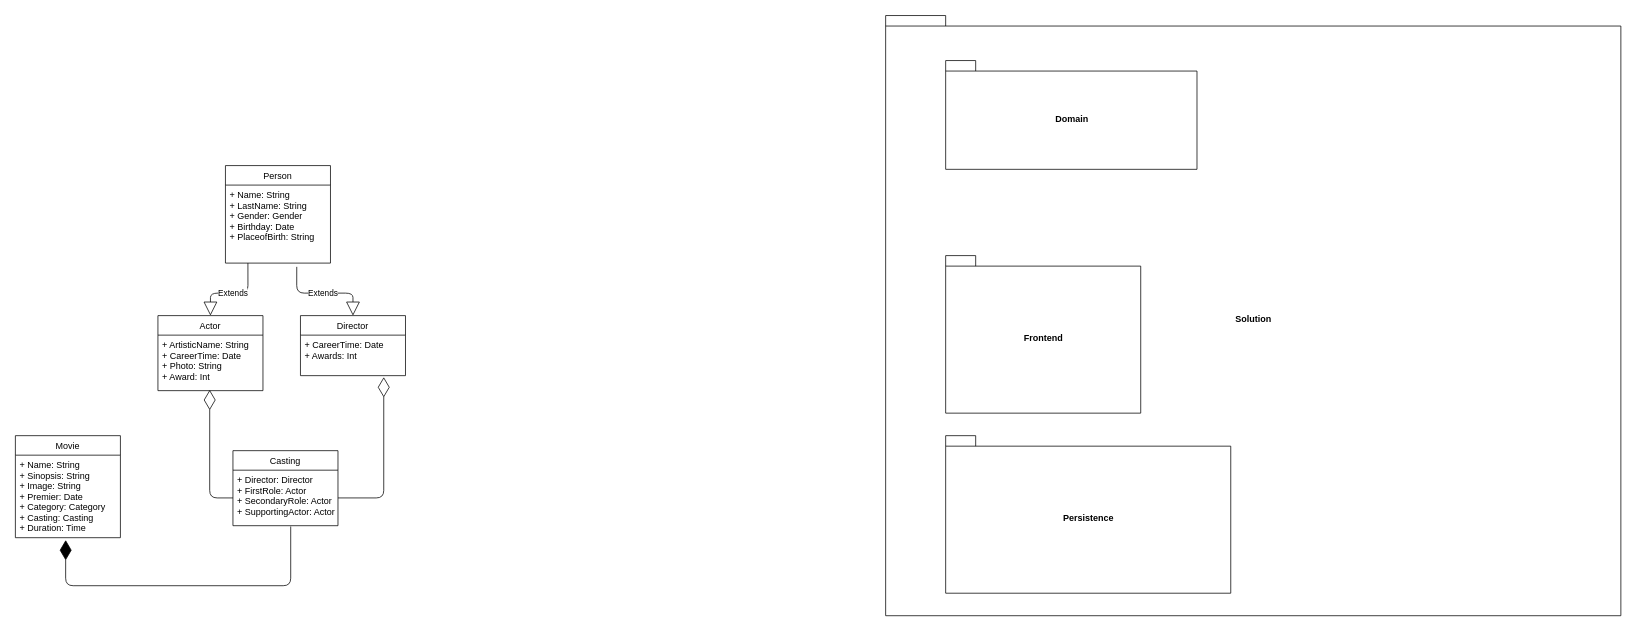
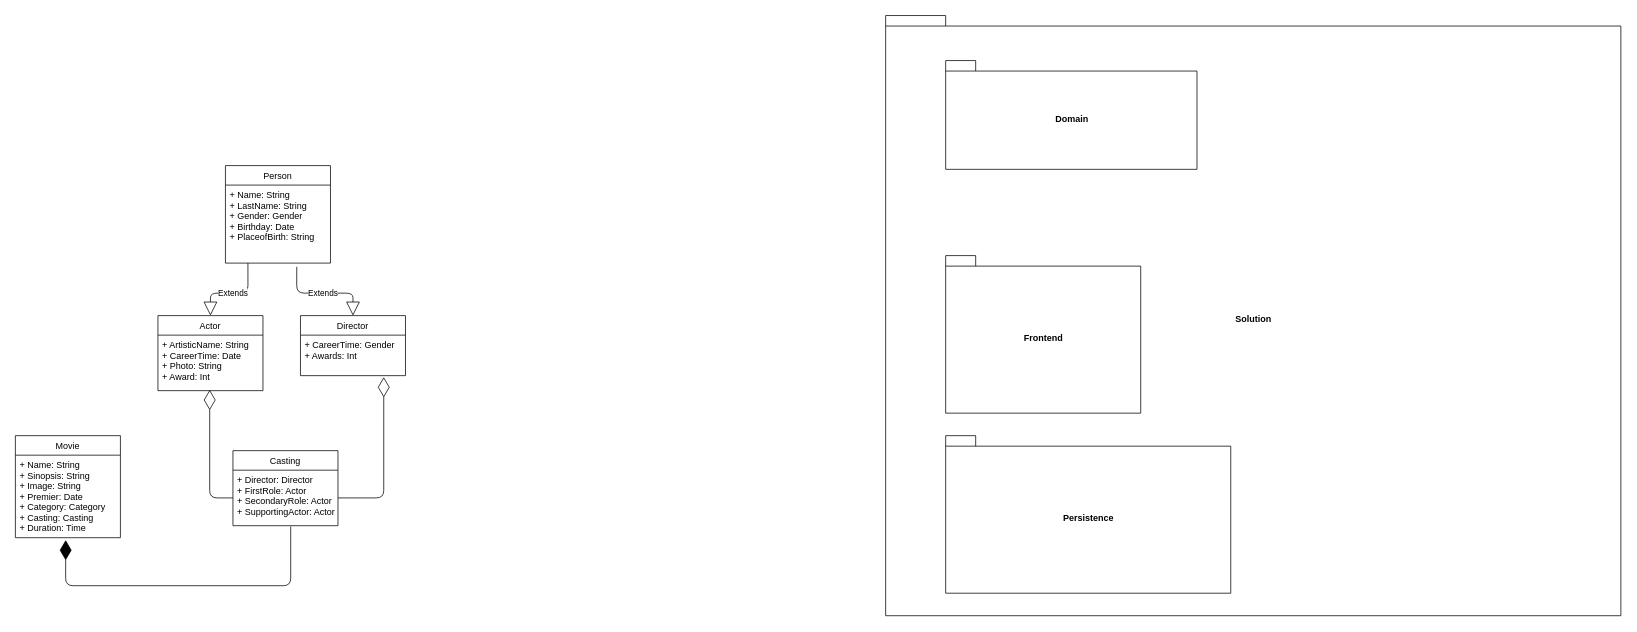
  <mxCell id="0" />
  <mxCell id="1" parent="0" />
  <mxCell id="2" value="Movie" style="swimlane;fontStyle=0;childLayout=stackLayout;horizontal=1;startSize=26;fillColor=none;horizontalStack=0;resizeParent=1;resizeParentMax=0;resizeLast=0;collapsible=1;marginBottom=0;" parent="1" vertex="1"><mxGeometry x="20" y="580" width="140" height="136" as="geometry" /></mxCell>
  <mxCell id="3" value="+ Name: String&#10;+ Sinopsis: String&#10;+ Image: String&#10;+ Premier: Date&#10;+ Category: Category&#10;+ Casting: Casting&#10;+ Duration: Time" style="text;strokeColor=none;fillColor=none;align=left;verticalAlign=top;spacingLeft=4;spacingRight=4;overflow=hidden;rotatable=0;points=[[0,0.5],[1,0.5]];portConstraint=eastwest;" parent="2" vertex="1"><mxGeometry y="26" width="140" height="110" as="geometry" /></mxCell>
  <mxCell id="4" value="Person" style="swimlane;fontStyle=0;childLayout=stackLayout;horizontal=1;startSize=26;fillColor=none;horizontalStack=0;resizeParent=1;resizeParentMax=0;resizeLast=0;collapsible=1;marginBottom=0;" parent="1" vertex="1"><mxGeometry x="300" y="220" width="140" height="130" as="geometry" /></mxCell>
  <mxCell id="5" value="+ Name: String&#10;+ LastName: String&#10;+ Gender: Gender&#10;+ Birthday: Date&#10;+ PlaceofBirth: String" style="text;strokeColor=none;fillColor=none;align=left;verticalAlign=top;spacingLeft=4;spacingRight=4;overflow=hidden;rotatable=0;points=[[0,0.5],[1,0.5]];portConstraint=eastwest;" parent="4" vertex="1"><mxGeometry y="26" width="140" height="104" as="geometry" /></mxCell>
  <mxCell id="6" value="Actor" style="swimlane;fontStyle=0;childLayout=stackLayout;horizontal=1;startSize=26;fillColor=none;horizontalStack=0;resizeParent=1;resizeParentMax=0;resizeLast=0;collapsible=1;marginBottom=0;" parent="1" vertex="1"><mxGeometry x="210" y="420" width="140" height="100" as="geometry" /></mxCell>
  <mxCell id="7" value="+ ArtisticName: String&#10;+ CareerTime: Date&#10;+ Photo: String&#10;+ Award: Int" style="text;strokeColor=none;fillColor=none;align=left;verticalAlign=top;spacingLeft=4;spacingRight=4;overflow=hidden;rotatable=0;points=[[0,0.5],[1,0.5]];portConstraint=eastwest;" parent="6" vertex="1"><mxGeometry y="26" width="140" height="74" as="geometry" /></mxCell>
  <mxCell id="8" value="Director" style="swimlane;fontStyle=0;childLayout=stackLayout;horizontal=1;startSize=26;fillColor=none;horizontalStack=0;resizeParent=1;resizeParentMax=0;resizeLast=0;collapsible=1;marginBottom=0;" parent="1" vertex="1"><mxGeometry x="400" y="420" width="140" height="80" as="geometry" /></mxCell>
- <mxCell id="9" value="+ CareerTime: Date&#10;+ Awards: Int" style="text;strokeColor=none;fillColor=none;align=left;verticalAlign=top;spacingLeft=4;spacingRight=4;overflow=hidden;rotatable=0;points=[[0,0.5],[1,0.5]];portConstraint=eastwest;" parent="8" vertex="1"><mxGeometry y="26" width="140" height="54" as="geometry" /></mxCell>
+ <mxCell id="9" value="+ CareerTime: Gender&#10;+ Awards: Int" style="text;strokeColor=none;fillColor=none;align=left;verticalAlign=top;spacingLeft=4;spacingRight=4;overflow=hidden;rotatable=0;points=[[0,0.5],[1,0.5]];portConstraint=eastwest;" parent="8" vertex="1"><mxGeometry y="26" width="140" height="54" as="geometry" /></mxCell>
  <mxCell id="10" value="Casting" style="swimlane;fontStyle=0;childLayout=stackLayout;horizontal=1;startSize=26;fillColor=none;horizontalStack=0;resizeParent=1;resizeParentMax=0;resizeLast=0;collapsible=1;marginBottom=0;" parent="1" vertex="1"><mxGeometry x="310" y="600" width="140" height="100" as="geometry" /></mxCell>
  <mxCell id="11" value="+ Director: Director&#10;+ FirstRole: Actor&#10;+ SecondaryRole: Actor&#10;+ SupportingActor: Actor" style="text;strokeColor=none;fillColor=none;align=left;verticalAlign=top;spacingLeft=4;spacingRight=4;overflow=hidden;rotatable=0;points=[[0,0.5],[1,0.5]];portConstraint=eastwest;" parent="10" vertex="1"><mxGeometry y="26" width="140" height="74" as="geometry" /></mxCell>
  <mxCell id="12" value="Extends" style="endArrow=block;endSize=16;endFill=0;html=1;exitX=0.214;exitY=1;exitDx=0;exitDy=0;exitPerimeter=0;entryX=0.5;entryY=0;entryDx=0;entryDy=0;" parent="1" source="5" target="6" edge="1"><mxGeometry width="160" relative="1" as="geometry"><mxPoint x="190" y="400" as="sourcePoint" /><mxPoint x="350" y="400" as="targetPoint" /><Array as="points"><mxPoint x="330" y="390" /><mxPoint x="280" y="390" /></Array></mxGeometry></mxCell>
  <mxCell id="13" value="Extends" style="endArrow=block;endSize=16;endFill=0;html=1;entryX=0.5;entryY=0;entryDx=0;entryDy=0;exitX=0.679;exitY=1.048;exitDx=0;exitDy=0;exitPerimeter=0;" parent="1" source="5" target="8" edge="1"><mxGeometry width="160" relative="1" as="geometry"><mxPoint x="190" y="400" as="sourcePoint" /><mxPoint x="350" y="400" as="targetPoint" /><Array as="points"><mxPoint x="395" y="390" /><mxPoint x="470" y="390" /></Array></mxGeometry></mxCell>
  <mxCell id="14" value="" style="endArrow=diamondThin;endFill=1;endSize=24;html=1;entryX=0.479;entryY=1.029;entryDx=0;entryDy=0;exitX=0.55;exitY=1.014;exitDx=0;exitDy=0;exitPerimeter=0;entryPerimeter=0;" parent="1" source="11" target="3" edge="1"><mxGeometry width="160" relative="1" as="geometry"><mxPoint x="190" y="400" as="sourcePoint" /><mxPoint x="350" y="400" as="targetPoint" /><Array as="points"><mxPoint x="387" y="780" /><mxPoint x="87" y="780" /></Array></mxGeometry></mxCell>
  <mxCell id="15" value="" style="endArrow=diamondThin;endFill=0;endSize=24;html=1;entryX=0.493;entryY=0.986;entryDx=0;entryDy=0;entryPerimeter=0;exitX=0;exitY=0.5;exitDx=0;exitDy=0;" parent="1" source="11" target="7" edge="1"><mxGeometry width="160" relative="1" as="geometry"><mxPoint x="190" y="400" as="sourcePoint" /><mxPoint x="350" y="400" as="targetPoint" /><Array as="points"><mxPoint x="279" y="663" /></Array></mxGeometry></mxCell>
  <mxCell id="16" value="" style="endArrow=diamondThin;endFill=0;endSize=24;html=1;entryX=0.793;entryY=1.037;entryDx=0;entryDy=0;entryPerimeter=0;exitX=1;exitY=0.5;exitDx=0;exitDy=0;" parent="1" source="11" target="9" edge="1"><mxGeometry width="160" relative="1" as="geometry"><mxPoint x="190" y="400" as="sourcePoint" /><mxPoint x="350" y="400" as="targetPoint" /><Array as="points"><mxPoint x="511" y="663" /></Array></mxGeometry></mxCell>
  <mxCell id="17" value="Solution" style="shape=folder;fontStyle=1;spacingTop=10;tabWidth=40;tabHeight=14;tabPosition=left;html=1;" parent="1" vertex="1"><mxGeometry x="1180" y="20" width="980" height="800" as="geometry" /></mxCell>
  <mxCell id="18" value="Domain" style="shape=folder;fontStyle=1;spacingTop=10;tabWidth=40;tabHeight=14;tabPosition=left;html=1;" parent="1" vertex="1"><mxGeometry x="1260" y="80" width="335" height="145" as="geometry" /></mxCell>
  <mxCell id="19" value="Frontend" style="shape=folder;fontStyle=1;spacingTop=10;tabWidth=40;tabHeight=14;tabPosition=left;html=1;" parent="1" vertex="1"><mxGeometry x="1260" y="340" width="260" height="210" as="geometry" /></mxCell>
  <mxCell id="20" value="Persistence" style="shape=folder;fontStyle=1;spacingTop=10;tabWidth=40;tabHeight=14;tabPosition=left;html=1;" parent="1" vertex="1"><mxGeometry x="1260" y="580" width="380" height="210" as="geometry" /></mxCell>
